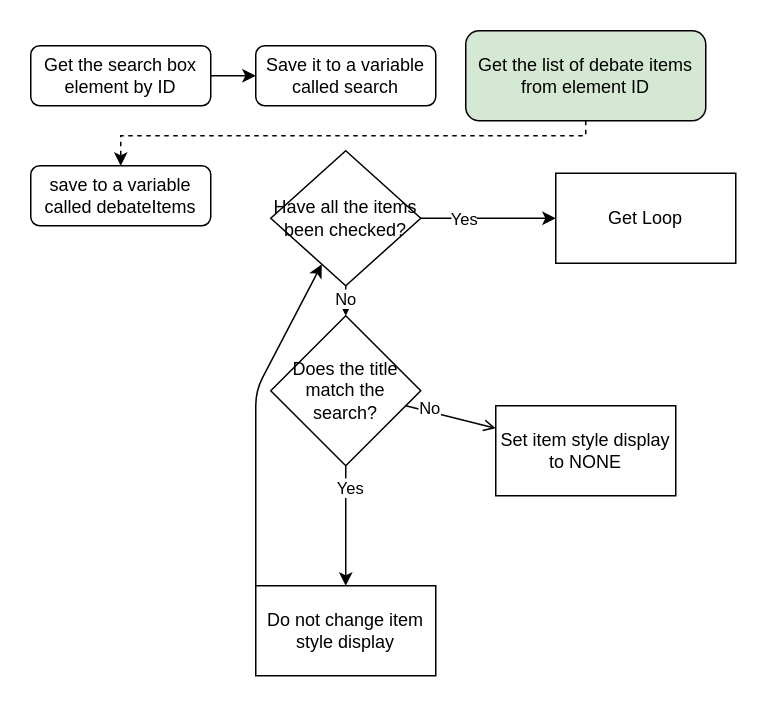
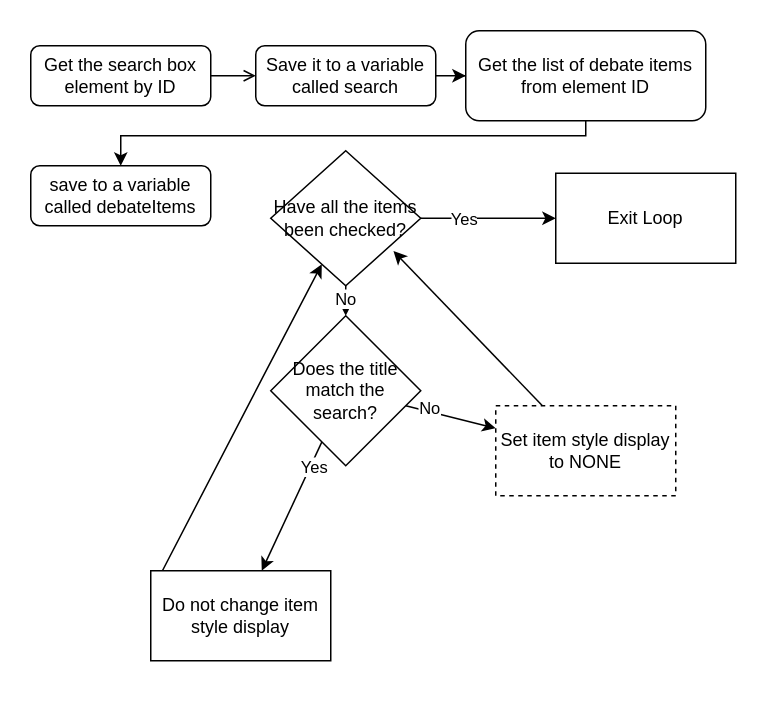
  <mxCell id="0" />
  <mxCell id="1" parent="0" />
+ <mxCell id="2" value="" style="edgeStyle=orthogonalEdgeStyle;rounded=0;orthogonalLoop=1;jettySize=auto;html=1;" parent="1" source="3" target="5" edge="1"><mxGeometry relative="1" as="geometry" /></mxCell>
  <mxCell id="3" value="Save it to a variable called search" style="rounded=1;whiteSpace=wrap;html=1;fontSize=12;glass=0;strokeWidth=1;shadow=0;" parent="1" vertex="1"><mxGeometry x="170" y="30" width="120" height="40" as="geometry" /></mxCell>
- <mxCell id="4" style="edgeStyle=orthogonalEdgeStyle;rounded=0;orthogonalLoop=1;jettySize=auto;html=1;entryX=0.5;entryY=0;entryDx=0;entryDy=0;dashed=1;" parent="1" source="5" target="8" edge="1"><mxGeometry relative="1" as="geometry"><Array as="points"><mxPoint x="390" y="90" /><mxPoint x="80" y="90" /></Array></mxGeometry></mxCell>
- <mxCell id="5" value="Get the list of debate items from element ID" style="rounded=1;whiteSpace=wrap;html=1;fontSize=12;glass=0;strokeWidth=1;shadow=0;fillColor=#d5e8d4;" parent="1" vertex="1"><mxGeometry x="310" y="20" width="160" height="60" as="geometry" /></mxCell>
- <mxCell id="6" value="" style="edgeStyle=orthogonalEdgeStyle;rounded=0;orthogonalLoop=1;jettySize=auto;html=1;" parent="1" source="7" target="3" edge="1"><mxGeometry relative="1" as="geometry" /></mxCell>
+ <mxCell id="4" style="edgeStyle=orthogonalEdgeStyle;rounded=0;orthogonalLoop=1;jettySize=auto;html=1;entryX=0.5;entryY=0;entryDx=0;entryDy=0;" parent="1" source="5" target="8" edge="1"><mxGeometry relative="1" as="geometry"><Array as="points"><mxPoint x="390" y="90" /><mxPoint x="80" y="90" /></Array></mxGeometry></mxCell>
+ <mxCell id="5" value="Get the list of debate items from element ID" style="rounded=1;whiteSpace=wrap;html=1;fontSize=12;glass=0;strokeWidth=1;shadow=0;" parent="1" vertex="1"><mxGeometry x="310" y="20" width="160" height="60" as="geometry" /></mxCell>
+ <mxCell id="6" value="" style="edgeStyle=orthogonalEdgeStyle;rounded=0;orthogonalLoop=1;jettySize=auto;html=1;endArrow=open;" parent="1" source="7" target="3" edge="1"><mxGeometry relative="1" as="geometry" /></mxCell>
  <mxCell id="7" value="Get the search box element by ID" style="rounded=1;whiteSpace=wrap;html=1;fontSize=12;glass=0;strokeWidth=1;shadow=0;" parent="1" vertex="1"><mxGeometry x="20" y="30" width="120" height="40" as="geometry" /></mxCell>
  <mxCell id="8" value="save to a variable called debateItems" style="rounded=1;whiteSpace=wrap;html=1;fontSize=12;glass=0;strokeWidth=1;shadow=0;" parent="1" vertex="1"><mxGeometry x="20" y="110" width="120" height="40" as="geometry" /></mxCell>
  <mxCell id="9" value="" style="edgeStyle=none;html=1;" edge="1" parent="1" target="15"><mxGeometry relative="1" as="geometry"><mxPoint x="230" y="190" as="sourcePoint" /></mxGeometry></mxCell>
  <mxCell id="10" value="No" style="edgeLabel;html=1;align=center;verticalAlign=middle;resizable=0;points=[];" vertex="1" connectable="0" parent="9"><mxGeometry x="-0.226" y="-1" relative="1" as="geometry"><mxPoint as="offset" /></mxGeometry></mxCell>
- <mxCell id="11" value="" style="edgeStyle=none;html=1;endArrow=open;" edge="1" parent="1" source="15" target="17"><mxGeometry relative="1" as="geometry" /></mxCell>
+ <mxCell id="11" value="" style="edgeStyle=none;html=1;" edge="1" parent="1" source="15" target="17"><mxGeometry relative="1" as="geometry" /></mxCell>
  <mxCell id="12" value="No&lt;br&gt;" style="edgeLabel;html=1;align=center;verticalAlign=middle;resizable=0;points=[];" vertex="1" connectable="0" parent="11"><mxGeometry x="-0.527" y="2" relative="1" as="geometry"><mxPoint as="offset" /></mxGeometry></mxCell>
  <mxCell id="13" value="" style="edgeStyle=none;html=1;" edge="1" parent="1" source="15" target="19"><mxGeometry relative="1" as="geometry" /></mxCell>
  <mxCell id="14" value="Yes" style="edgeLabel;html=1;align=center;verticalAlign=middle;resizable=0;points=[];" vertex="1" connectable="0" parent="13"><mxGeometry x="-0.638" y="2" relative="1" as="geometry"><mxPoint as="offset" /></mxGeometry></mxCell>
  <mxCell id="15" value="Does the title match the search?" style="rhombus;whiteSpace=wrap;html=1;" vertex="1" parent="1"><mxGeometry x="180" y="210" width="100" height="100" as="geometry" /></mxCell>
- <mxCell id="17" value="Set item style display to NONE" style="whiteSpace=wrap;html=1;" vertex="1" parent="1"><mxGeometry x="330" y="270" width="120" height="60" as="geometry" /></mxCell>
+ <mxCell id="16" style="edgeStyle=none;html=1;entryX=0.818;entryY=0.743;entryDx=0;entryDy=0;entryPerimeter=0;" edge="1" parent="1" source="17" target="22"><mxGeometry relative="1" as="geometry" /></mxCell>
+ <mxCell id="17" value="Set item style display to NONE" style="whiteSpace=wrap;html=1;dashed=1;" vertex="1" parent="1"><mxGeometry x="330" y="270" width="120" height="60" as="geometry" /></mxCell>
  <mxCell id="18" style="edgeStyle=none;html=1;exitX=0;exitY=0.25;exitDx=0;exitDy=0;" edge="1" parent="1" source="19" target="22"><mxGeometry relative="1" as="geometry"><Array as="points"><mxPoint x="170" y="260" /></Array></mxGeometry></mxCell>
- <mxCell id="19" value="Do not change item style display" style="whiteSpace=wrap;html=1;" vertex="1" parent="1"><mxGeometry x="170" y="390" width="120" height="60" as="geometry" /></mxCell>
+ <mxCell id="19" value="Do not change item style display" style="whiteSpace=wrap;html=1;" vertex="1" parent="1"><mxGeometry x="100" y="380" width="120" height="60" as="geometry" /></mxCell>
  <mxCell id="20" style="edgeStyle=none;html=1;" edge="1" parent="1" source="22"><mxGeometry relative="1" as="geometry"><mxPoint x="370" y="145" as="targetPoint" /></mxGeometry></mxCell>
  <mxCell id="21" value="Yes" style="edgeLabel;html=1;align=center;verticalAlign=middle;resizable=0;points=[];" vertex="1" connectable="0" parent="20"><mxGeometry x="-0.384" relative="1" as="geometry"><mxPoint as="offset" /></mxGeometry></mxCell>
  <mxCell id="22" value="Have all the items been checked?" style="rhombus;whiteSpace=wrap;html=1;" vertex="1" parent="1"><mxGeometry x="180" y="100" width="100" height="90" as="geometry" /></mxCell>
- <mxCell id="23" value="Get Loop" style="rounded=0;whiteSpace=wrap;html=1;" vertex="1" parent="1"><mxGeometry x="370" y="115" width="120" height="60" as="geometry" /></mxCell>
+ <mxCell id="23" value="Exit Loop" style="rounded=0;whiteSpace=wrap;html=1;" vertex="1" parent="1"><mxGeometry x="370" y="115" width="120" height="60" as="geometry" /></mxCell>
